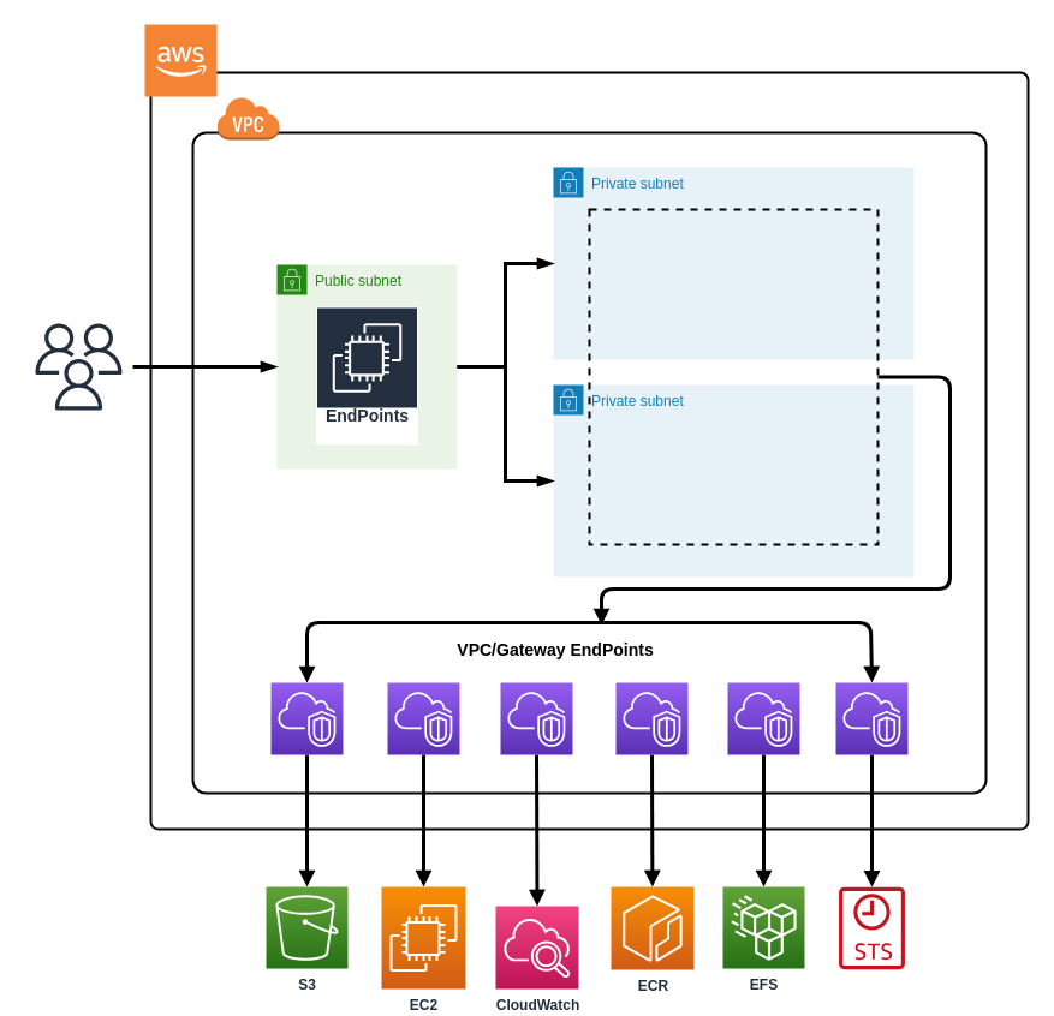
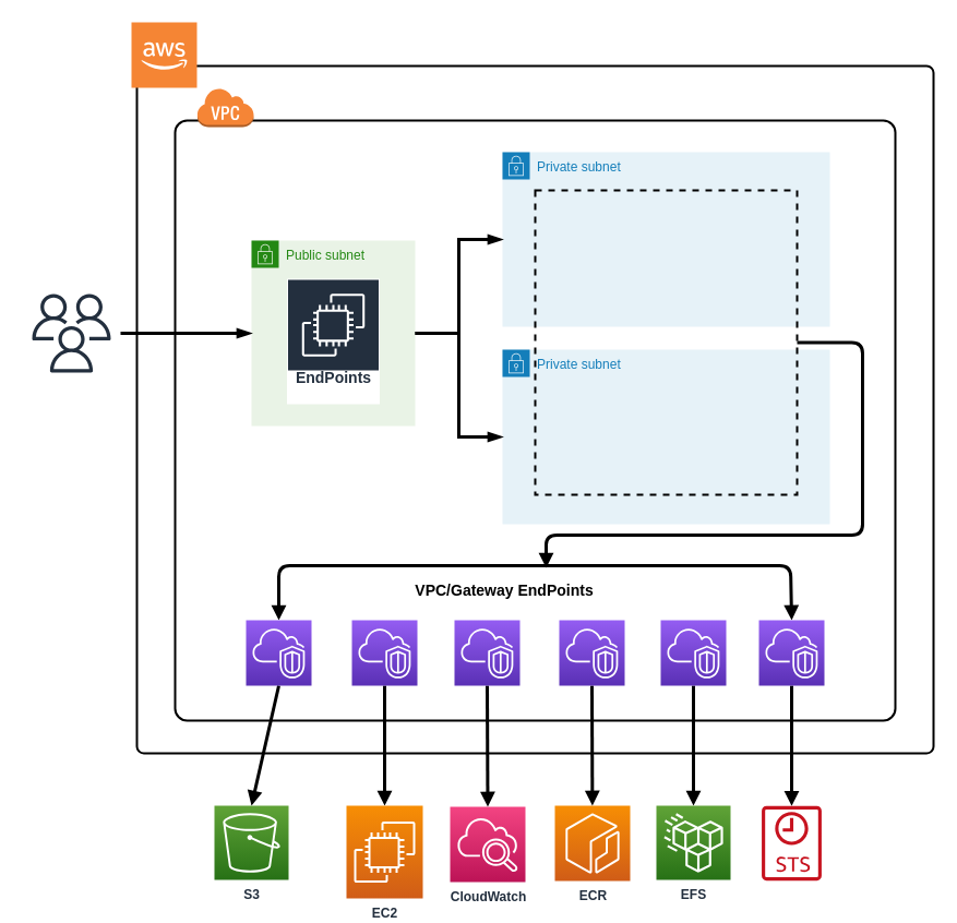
  <mxCell id="0" />
  <mxCell id="1" parent="0" />
  <mxCell id="2" value="" style="rounded=1;whiteSpace=wrap;html=1;strokeWidth=2;fillColor=none;arcSize=1;" vertex="1" parent="1"><mxGeometry x="125" y="60" width="730" height="630" as="geometry" /></mxCell>
  <mxCell id="3" value="" style="rounded=1;arcSize=2;dashed=0;fillColor=none;gradientColor=none;strokeWidth=2;" vertex="1" parent="1"><mxGeometry x="160" y="110" width="660" height="550" as="geometry" /></mxCell>
  <mxCell id="4" value="" style="outlineConnect=0;fontColor=#232F3E;gradientColor=none;strokeColor=#232F3E;fillColor=#ffffff;dashed=0;verticalLabelPosition=bottom;verticalAlign=top;align=center;html=1;fontSize=12;fontStyle=0;aspect=fixed;shape=mxgraph.aws4.resourceIcon;resIcon=mxgraph.aws4.users;" vertex="1" parent="1"><mxGeometry y="260" width="90" height="90" as="geometry" x="20" /></mxCell>
  <mxCell id="5" value="Private subnet" style="points=[[0,0],[0.25,0],[0.5,0],[0.75,0],[1,0],[1,0.25],[1,0.5],[1,0.75],[1,1],[0.75,1],[0.5,1],[0.25,1],[0,1],[0,0.75],[0,0.5],[0,0.25]];outlineConnect=0;gradientColor=none;html=1;whiteSpace=wrap;fontSize=12;fontStyle=0;shape=mxgraph.aws4.group;grIcon=mxgraph.aws4.group_security_group;grStroke=0;strokeColor=#147EBA;fillColor=#E6F2F8;verticalAlign=top;align=left;spacingLeft=30;fontColor=#147EBA;dashed=0;" vertex="1" parent="1"><mxGeometry x="460" y="139" width="300" height="160" as="geometry" /></mxCell>
  <mxCell id="6" value="Private subnet" style="points=[[0,0],[0.25,0],[0.5,0],[0.75,0],[1,0],[1,0.25],[1,0.5],[1,0.75],[1,1],[0.75,1],[0.5,1],[0.25,1],[0,1],[0,0.75],[0,0.5],[0,0.25]];outlineConnect=0;gradientColor=none;html=1;whiteSpace=wrap;fontSize=12;fontStyle=0;shape=mxgraph.aws4.group;grIcon=mxgraph.aws4.group_security_group;grStroke=0;strokeColor=#147EBA;fillColor=#E6F2F8;verticalAlign=top;align=left;spacingLeft=30;fontColor=#147EBA;dashed=0;" vertex="1" parent="1"><mxGeometry x="460" y="320" width="300" height="160" as="geometry" /></mxCell>
  <mxCell id="7" value="" style="group" vertex="1" connectable="0" parent="1"><mxGeometry x="230" y="220" width="150" height="170" as="geometry" /></mxCell>
  <mxCell id="8" value="Public subnet" style="points=[[0,0],[0.25,0],[0.5,0],[0.75,0],[1,0],[1,0.25],[1,0.5],[1,0.75],[1,1],[0.75,1],[0.5,1],[0.25,1],[0,1],[0,0.75],[0,0.5],[0,0.25]];outlineConnect=0;gradientColor=none;html=1;whiteSpace=wrap;fontSize=12;fontStyle=0;shape=mxgraph.aws4.group;grIcon=mxgraph.aws4.group_security_group;grStroke=0;strokeColor=#248814;fillColor=#E9F3E6;verticalAlign=top;align=left;spacingLeft=30;fontColor=#248814;dashed=0;" vertex="1" parent="7"><mxGeometry width="150" height="170" as="geometry" /></mxCell>
  <mxCell id="9" value="&lt;div&gt;&lt;font style=&quot;font-size: 14px&quot;&gt;EndPoints&lt;/font&gt;&lt;/div&gt;&lt;div&gt;&lt;br&gt;&lt;/div&gt;" style="outlineConnect=0;fontColor=#232F3E;gradientColor=none;strokeColor=#ffffff;fillColor=#232F3E;dashed=0;verticalLabelPosition=middle;verticalAlign=bottom;align=center;html=1;whiteSpace=wrap;fontSize=10;fontStyle=1;spacing=3;shape=mxgraph.aws4.productIcon;prIcon=mxgraph.aws4.ec2;" vertex="1" parent="7"><mxGeometry x="32.5" y="35" width="85" height="115" as="geometry" /></mxCell>
  <mxCell id="10" value="" style="edgeStyle=orthogonalEdgeStyle;rounded=0;orthogonalLoop=1;jettySize=auto;html=1;strokeWidth=3;endArrow=blockThin;endFill=1;" edge="1" parent="1" source="4" target="8"><mxGeometry relative="1" as="geometry" /></mxCell>
  <mxCell id="11" style="edgeStyle=orthogonalEdgeStyle;rounded=1;orthogonalLoop=1;jettySize=auto;html=1;exitX=1;exitY=0.5;exitDx=0;exitDy=0;startArrow=none;startFill=0;endArrow=block;endFill=1;strokeWidth=3;" edge="1" parent="1" source="12"><mxGeometry relative="1" as="geometry"><mxPoint x="500" y="520" as="targetPoint" /><Array as="points"><mxPoint x="790" y="314" /><mxPoint x="790" y="490" /><mxPoint x="500" y="490" /></Array></mxGeometry></mxCell>
  <mxCell id="12" value="" style="rounded=1;whiteSpace=wrap;html=1;arcSize=0;fillColor=none;strokeWidth=2;dashed=1;" vertex="1" parent="1"><mxGeometry x="490" y="174" width="240" height="279" as="geometry" /></mxCell>
  <mxCell id="13" value="" style="dashed=0;html=1;shape=mxgraph.aws3.virtual_private_cloud;fillColor=#F58536;gradientColor=none;dashed=0;" vertex="1" parent="1"><mxGeometry x="180" y="80" width="52" height="36" as="geometry" /></mxCell>
  <mxCell id="14" value="" style="outlineConnect=0;dashed=0;verticalLabelPosition=bottom;verticalAlign=top;align=center;html=1;shape=mxgraph.aws3.cloud_2;fillColor=#F58534;gradientColor=none;strokeWidth=2;" vertex="1" parent="1"><mxGeometry x="120" y="20" width="60" height="60" as="geometry" /></mxCell>
  <mxCell id="15" style="edgeStyle=orthogonalEdgeStyle;rounded=0;orthogonalLoop=1;jettySize=auto;html=1;exitX=1;exitY=0.5;exitDx=0;exitDy=0;entryX=0;entryY=0.5;entryDx=0;entryDy=0;endArrow=blockThin;endFill=1;strokeWidth=3;" edge="1" parent="1" source="8" target="5"><mxGeometry relative="1" as="geometry" /></mxCell>
  <mxCell id="16" style="edgeStyle=orthogonalEdgeStyle;rounded=0;orthogonalLoop=1;jettySize=auto;html=1;exitX=1;exitY=0.5;exitDx=0;exitDy=0;entryX=0;entryY=0.5;entryDx=0;entryDy=0;endArrow=blockThin;endFill=1;strokeWidth=3;" edge="1" parent="1" source="8" target="6"><mxGeometry relative="1" as="geometry" /></mxCell>
  <mxCell id="17" value="&lt;font style=&quot;font-size: 14px&quot;&gt;&lt;b&gt;VPC/Gateway EndPoints&lt;/b&gt;&lt;/font&gt;" style="text;html=1;strokeColor=none;fillColor=none;align=center;verticalAlign=middle;whiteSpace=wrap;rounded=0;" vertex="1" parent="1"><mxGeometry x="262" y="518" width="400" height="45" as="geometry" /></mxCell>
  <mxCell id="18" style="edgeStyle=orthogonalEdgeStyle;rounded=1;orthogonalLoop=1;jettySize=auto;html=1;exitX=0.5;exitY=0;exitDx=0;exitDy=0;exitPerimeter=0;entryX=0.5;entryY=0;entryDx=0;entryDy=0;entryPerimeter=0;endArrow=block;endFill=1;strokeWidth=3;startArrow=block;startFill=1;" edge="1" parent="1" source="20" target="22"><mxGeometry relative="1" as="geometry"><Array as="points"><mxPoint x="255" y="518" /><mxPoint x="724" y="518" /></Array></mxGeometry></mxCell>
  <mxCell id="19" style="edgeStyle=none;rounded=1;orthogonalLoop=1;jettySize=auto;html=1;exitX=0.5;exitY=1;exitDx=0;exitDy=0;exitPerimeter=0;entryX=0.5;entryY=0;entryDx=0;entryDy=0;entryPerimeter=0;startArrow=none;startFill=0;endArrow=block;endFill=1;strokeWidth=3;" edge="1" parent="1" source="20" target="31"><mxGeometry relative="1" as="geometry" /></mxCell>
  <mxCell id="20" value="" style="points=[[0,0,0],[0.25,0,0],[0.5,0,0],[0.75,0,0],[1,0,0],[0,1,0],[0.25,1,0],[0.5,1,0],[0.75,1,0],[1,1,0],[0,0.25,0],[0,0.5,0],[0,0.75,0],[1,0.25,0],[1,0.5,0],[1,0.75,0]];outlineConnect=0;fontColor=#232F3E;gradientColor=#945DF2;gradientDirection=north;fillColor=#5A30B5;strokeColor=#ffffff;dashed=0;verticalLabelPosition=bottom;verticalAlign=top;align=center;html=1;fontSize=12;fontStyle=0;aspect=fixed;shape=mxgraph.aws4.resourceIcon;resIcon=mxgraph.aws4.vpc;" vertex="1" parent="1"><mxGeometry x="225" y="568" width="60" height="60" as="geometry" /></mxCell>
  <mxCell id="21" style="edgeStyle=none;rounded=1;orthogonalLoop=1;jettySize=auto;html=1;exitX=0.5;exitY=1;exitDx=0;exitDy=0;exitPerimeter=0;startArrow=none;startFill=0;endArrow=block;endFill=1;strokeWidth=3;" edge="1" parent="1" source="22" target="30"><mxGeometry relative="1" as="geometry" /></mxCell>
  <mxCell id="22" value="" style="points=[[0,0,0],[0.25,0,0],[0.5,0,0],[0.75,0,0],[1,0,0],[0,1,0],[0.25,1,0],[0.5,1,0],[0.75,1,0],[1,1,0],[0,0.25,0],[0,0.5,0],[0,0.75,0],[1,0.25,0],[1,0.5,0],[1,0.75,0]];outlineConnect=0;fontColor=#232F3E;gradientColor=#945DF2;gradientDirection=north;fillColor=#5A30B5;strokeColor=#ffffff;dashed=0;verticalLabelPosition=bottom;verticalAlign=top;align=center;html=1;fontSize=12;fontStyle=0;aspect=fixed;shape=mxgraph.aws4.resourceIcon;resIcon=mxgraph.aws4.vpc;" vertex="1" parent="1"><mxGeometry x="695" y="568" width="60" height="60" as="geometry" /></mxCell>
  <mxCell id="23" value="&lt;b&gt;ECR&lt;/b&gt;" style="points=[[0,0,0],[0.25,0,0],[0.5,0,0],[0.75,0,0],[1,0,0],[0,1,0],[0.25,1,0],[0.5,1,0],[0.75,1,0],[1,1,0],[0,0.25,0],[0,0.5,0],[0,0.75,0],[1,0.25,0],[1,0.5,0],[1,0.75,0]];outlineConnect=0;fontColor=#232F3E;gradientColor=#F78E04;gradientDirection=north;fillColor=#D05C17;strokeColor=#ffffff;dashed=0;verticalLabelPosition=bottom;verticalAlign=top;align=center;html=1;fontSize=12;fontStyle=0;aspect=fixed;shape=mxgraph.aws4.resourceIcon;resIcon=mxgraph.aws4.ecr;" vertex="1" parent="1"><mxGeometry x="508" y="738" width="69" height="69" as="geometry" /></mxCell>
  <mxCell id="24" style="rounded=1;orthogonalLoop=1;jettySize=auto;html=1;exitX=0.5;exitY=1;exitDx=0;exitDy=0;exitPerimeter=0;entryX=0.5;entryY=0;entryDx=0;entryDy=0;entryPerimeter=0;startArrow=none;startFill=0;endArrow=block;endFill=1;strokeWidth=3;" edge="1" parent="1" source="25" target="26"><mxGeometry relative="1" as="geometry" /></mxCell>
  <mxCell id="25" value="" style="points=[[0,0,0],[0.25,0,0],[0.5,0,0],[0.75,0,0],[1,0,0],[0,1,0],[0.25,1,0],[0.5,1,0],[0.75,1,0],[1,1,0],[0,0.25,0],[0,0.5,0],[0,0.75,0],[1,0.25,0],[1,0.5,0],[1,0.75,0]];outlineConnect=0;fontColor=#232F3E;gradientColor=#945DF2;gradientDirection=north;fillColor=#5A30B5;strokeColor=#ffffff;dashed=0;verticalLabelPosition=bottom;verticalAlign=top;align=center;html=1;fontSize=12;fontStyle=0;aspect=fixed;shape=mxgraph.aws4.resourceIcon;resIcon=mxgraph.aws4.vpc;" vertex="1" parent="1"><mxGeometry x="322" y="568" width="60" height="60" as="geometry" /></mxCell>
  <mxCell id="26" value="&lt;b&gt;EC2&lt;/b&gt;" style="points=[[0,0,0],[0.25,0,0],[0.5,0,0],[0.75,0,0],[1,0,0],[0,1,0],[0.25,1,0],[0.5,1,0],[0.75,1,0],[1,1,0],[0,0.25,0],[0,0.5,0],[0,0.75,0],[1,0.25,0],[1,0.5,0],[1,0.75,0]];outlineConnect=0;fontColor=#232F3E;gradientColor=#F78E04;gradientDirection=north;fillColor=#D05C17;strokeColor=#ffffff;dashed=0;verticalLabelPosition=bottom;verticalAlign=top;align=center;html=1;fontSize=12;fontStyle=0;aspect=fixed;shape=mxgraph.aws4.resourceIcon;resIcon=mxgraph.aws4.ec2;" vertex="1" parent="1"><mxGeometry x="317" y="738" width="70" height="85" as="geometry" /></mxCell>
- <mxCell id="27" value="&lt;b&gt;CloudWatch&lt;/b&gt;" style="points=[[0,0,0],[0.25,0,0],[0.5,0,0],[0.75,0,0],[1,0,0],[0,1,0],[0.25,1,0],[0.5,1,0],[0.75,1,0],[1,1,0],[0,0.25,0],[0,0.5,0],[0,0.75,0],[1,0.25,0],[1,0.5,0],[1,0.75,0]];points=[[0,0,0],[0.25,0,0],[0.5,0,0],[0.75,0,0],[1,0,0],[0,1,0],[0.25,1,0],[0.5,1,0],[0.75,1,0],[1,1,0],[0,0.25,0],[0,0.5,0],[0,0.75,0],[1,0.25,0],[1,0.5,0],[1,0.75,0]];outlineConnect=0;fontColor=#232F3E;gradientColor=#F34482;gradientDirection=north;fillColor=#BC1356;strokeColor=#ffffff;dashed=0;verticalLabelPosition=bottom;verticalAlign=top;align=center;html=1;fontSize=12;fontStyle=0;aspect=fixed;shape=mxgraph.aws4.resourceIcon;resIcon=mxgraph.aws4.cloudwatch_2;" vertex="1" parent="1"><mxGeometry x="412" y="754" width="69" height="69" as="geometry" /></mxCell>
+ <mxCell id="27" value="&lt;b&gt;CloudWatch&lt;/b&gt;" style="points=[[0,0,0],[0.25,0,0],[0.5,0,0],[0.75,0,0],[1,0,0],[0,1,0],[0.25,1,0],[0.5,1,0],[0.75,1,0],[1,1,0],[0,0.25,0],[0,0.5,0],[0,0.75,0],[1,0.25,0],[1,0.5,0],[1,0.75,0]];points=[[0,0,0],[0.25,0,0],[0.5,0,0],[0.75,0,0],[1,0,0],[0,1,0],[0.25,1,0],[0.5,1,0],[0.75,1,0],[1,1,0],[0,0.25,0],[0,0.5,0],[0,0.75,0],[1,0.25,0],[1,0.5,0],[1,0.75,0]];outlineConnect=0;fontColor=#232F3E;gradientColor=#F34482;gradientDirection=north;fillColor=#BC1356;strokeColor=#ffffff;dashed=0;verticalLabelPosition=bottom;verticalAlign=top;align=center;html=1;fontSize=12;fontStyle=0;aspect=fixed;shape=mxgraph.aws4.resourceIcon;resIcon=mxgraph.aws4.cloudwatch_2;" vertex="1" parent="1"><mxGeometry x="412" y="739" width="69" height="69" as="geometry" /></mxCell>
  <mxCell id="28" style="edgeStyle=none;rounded=1;orthogonalLoop=1;jettySize=auto;html=1;exitX=0.5;exitY=1;exitDx=0;exitDy=0;exitPerimeter=0;entryX=0.5;entryY=0;entryDx=0;entryDy=0;entryPerimeter=0;startArrow=none;startFill=0;endArrow=block;endFill=1;strokeWidth=3;" edge="1" parent="1" source="29" target="34"><mxGeometry relative="1" as="geometry" /></mxCell>
  <mxCell id="29" value="" style="points=[[0,0,0],[0.25,0,0],[0.5,0,0],[0.75,0,0],[1,0,0],[0,1,0],[0.25,1,0],[0.5,1,0],[0.75,1,0],[1,1,0],[0,0.25,0],[0,0.5,0],[0,0.75,0],[1,0.25,0],[1,0.5,0],[1,0.75,0]];outlineConnect=0;fontColor=#232F3E;gradientColor=#945DF2;gradientDirection=north;fillColor=#5A30B5;strokeColor=#ffffff;dashed=0;verticalLabelPosition=bottom;verticalAlign=top;align=center;html=1;fontSize=12;fontStyle=0;aspect=fixed;shape=mxgraph.aws4.resourceIcon;resIcon=mxgraph.aws4.vpc;" vertex="1" parent="1"><mxGeometry x="605" y="568" width="60" height="60" as="geometry" /></mxCell>
  <mxCell id="30" value="" style="outlineConnect=0;fontColor=#232F3E;gradientColor=none;fillColor=#C7131F;strokeColor=none;dashed=0;verticalLabelPosition=bottom;verticalAlign=top;align=center;html=1;fontSize=12;fontStyle=0;aspect=fixed;pointerEvents=1;shape=mxgraph.aws4.sts_alternate;" vertex="1" parent="1"><mxGeometry x="697.57" y="738" width="54.85" height="69" as="geometry" /></mxCell>
- <mxCell id="31" value="&lt;b&gt;S3&lt;/b&gt;" style="points=[[0,0,0],[0.25,0,0],[0.5,0,0],[0.75,0,0],[1,0,0],[0,1,0],[0.25,1,0],[0.5,1,0],[0.75,1,0],[1,1,0],[0,0.25,0],[0,0.5,0],[0,0.75,0],[1,0.25,0],[1,0.5,0],[1,0.75,0]];outlineConnect=0;fontColor=#232F3E;gradientColor=#60A337;gradientDirection=north;fillColor=#277116;strokeColor=#ffffff;dashed=0;verticalLabelPosition=bottom;verticalAlign=top;align=center;html=1;fontSize=12;fontStyle=0;aspect=fixed;shape=mxgraph.aws4.resourceIcon;resIcon=mxgraph.aws4.s3;" vertex="1" parent="1"><mxGeometry x="221" y="738" width="68" height="68" as="geometry" /></mxCell>
+ <mxCell id="31" value="&lt;b&gt;S3&lt;/b&gt;" style="points=[[0,0,0],[0.25,0,0],[0.5,0,0],[0.75,0,0],[1,0,0],[0,1,0],[0.25,1,0],[0.5,1,0],[0.75,1,0],[1,1,0],[0,0.25,0],[0,0.5,0],[0,0.75,0],[1,0.25,0],[1,0.5,0],[1,0.75,0]];outlineConnect=0;fontColor=#232F3E;gradientColor=#60A337;gradientDirection=north;fillColor=#277116;strokeColor=#ffffff;dashed=0;verticalLabelPosition=bottom;verticalAlign=top;align=center;html=1;fontSize=12;fontStyle=0;aspect=fixed;shape=mxgraph.aws4.resourceIcon;resIcon=mxgraph.aws4.s3;" vertex="1" parent="1"><mxGeometry x="196" y="738" width="68" height="68" as="geometry" /></mxCell>
  <mxCell id="32" style="edgeStyle=none;rounded=1;orthogonalLoop=1;jettySize=auto;html=1;exitX=0.5;exitY=1;exitDx=0;exitDy=0;exitPerimeter=0;entryX=0.5;entryY=0;entryDx=0;entryDy=0;entryPerimeter=0;startArrow=none;startFill=0;endArrow=block;endFill=1;strokeWidth=3;" edge="1" parent="1" source="33" target="27"><mxGeometry relative="1" as="geometry" /></mxCell>
  <mxCell id="33" value="" style="points=[[0,0,0],[0.25,0,0],[0.5,0,0],[0.75,0,0],[1,0,0],[0,1,0],[0.25,1,0],[0.5,1,0],[0.75,1,0],[1,1,0],[0,0.25,0],[0,0.5,0],[0,0.75,0],[1,0.25,0],[1,0.5,0],[1,0.75,0]];outlineConnect=0;fontColor=#232F3E;gradientColor=#945DF2;gradientDirection=north;fillColor=#5A30B5;strokeColor=#ffffff;dashed=0;verticalLabelPosition=bottom;verticalAlign=top;align=center;html=1;fontSize=12;fontStyle=0;aspect=fixed;shape=mxgraph.aws4.resourceIcon;resIcon=mxgraph.aws4.vpc;" vertex="1" parent="1"><mxGeometry x="416" y="568" width="60" height="60" as="geometry" /></mxCell>
  <mxCell id="34" value="&lt;b&gt;EFS&lt;/b&gt;" style="points=[[0,0,0],[0.25,0,0],[0.5,0,0],[0.75,0,0],[1,0,0],[0,1,0],[0.25,1,0],[0.5,1,0],[0.75,1,0],[1,1,0],[0,0.25,0],[0,0.5,0],[0,0.75,0],[1,0.25,0],[1,0.5,0],[1,0.75,0]];outlineConnect=0;fontColor=#232F3E;gradientColor=#60A337;gradientDirection=north;fillColor=#277116;strokeColor=#ffffff;dashed=0;verticalLabelPosition=bottom;verticalAlign=top;align=center;html=1;fontSize=12;fontStyle=0;aspect=fixed;shape=mxgraph.aws4.resourceIcon;resIcon=mxgraph.aws4.efs_standard;" vertex="1" parent="1"><mxGeometry x="601" y="738" width="68" height="68" as="geometry" /></mxCell>
  <mxCell id="35" style="edgeStyle=none;rounded=1;orthogonalLoop=1;jettySize=auto;html=1;exitX=0.5;exitY=1;exitDx=0;exitDy=0;exitPerimeter=0;startArrow=none;startFill=0;endArrow=block;endFill=1;strokeWidth=3;" edge="1" parent="1" source="36" target="23"><mxGeometry relative="1" as="geometry" /></mxCell>
  <mxCell id="36" value="" style="points=[[0,0,0],[0.25,0,0],[0.5,0,0],[0.75,0,0],[1,0,0],[0,1,0],[0.25,1,0],[0.5,1,0],[0.75,1,0],[1,1,0],[0,0.25,0],[0,0.5,0],[0,0.75,0],[1,0.25,0],[1,0.5,0],[1,0.75,0]];outlineConnect=0;fontColor=#232F3E;gradientColor=#945DF2;gradientDirection=north;fillColor=#5A30B5;strokeColor=#ffffff;dashed=0;verticalLabelPosition=bottom;verticalAlign=top;align=center;html=1;fontSize=12;fontStyle=0;aspect=fixed;shape=mxgraph.aws4.resourceIcon;resIcon=mxgraph.aws4.vpc;" vertex="1" parent="1"><mxGeometry x="512" y="568" width="60" height="60" as="geometry" /></mxCell>
